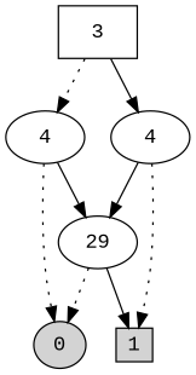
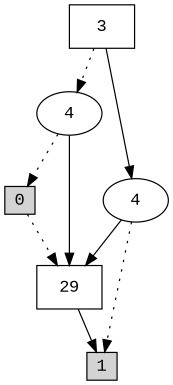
  digraph {
    fontname="Liberation Mono"
    node [fontname="Liberation Mono"]
    edge [fontname="Liberation Mono" style=dotted]
-   n1 [height=0.3 label=0 shape=ellipse style=filled width=0.3]
+   n1 [height=0.3 label=0 shape=box style=filled width=0.3]
    n2 [height=0.3 label=1 shape=box style=filled width=0.3]
    n3 [label=3 shape=box]
    n4 [label=4]
    n5 [label=4]
-   n6 [label=29]
+   n6 [label=29 shape=box]
    n3 -> n4
    n3 -> n5 [style=filled]
    n4 -> n1
    n4 -> n6 [style=filled]
    n5 -> n2
    n5 -> n6 [style=filled]
-   n6 -> n1
+   n1 -> n6
    n6 -> n2 [style=filled]
  }
